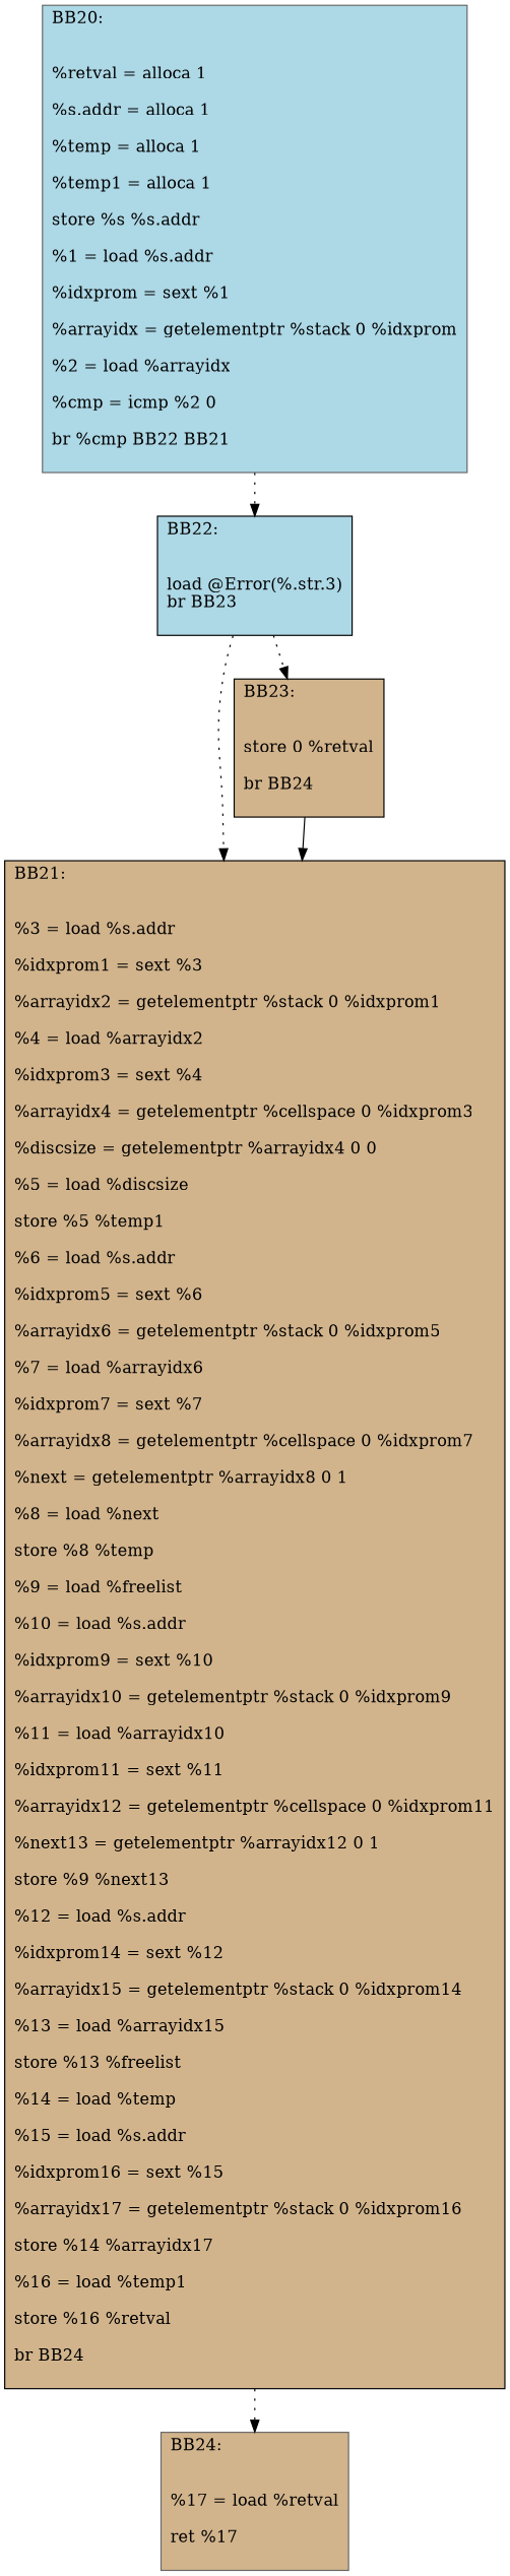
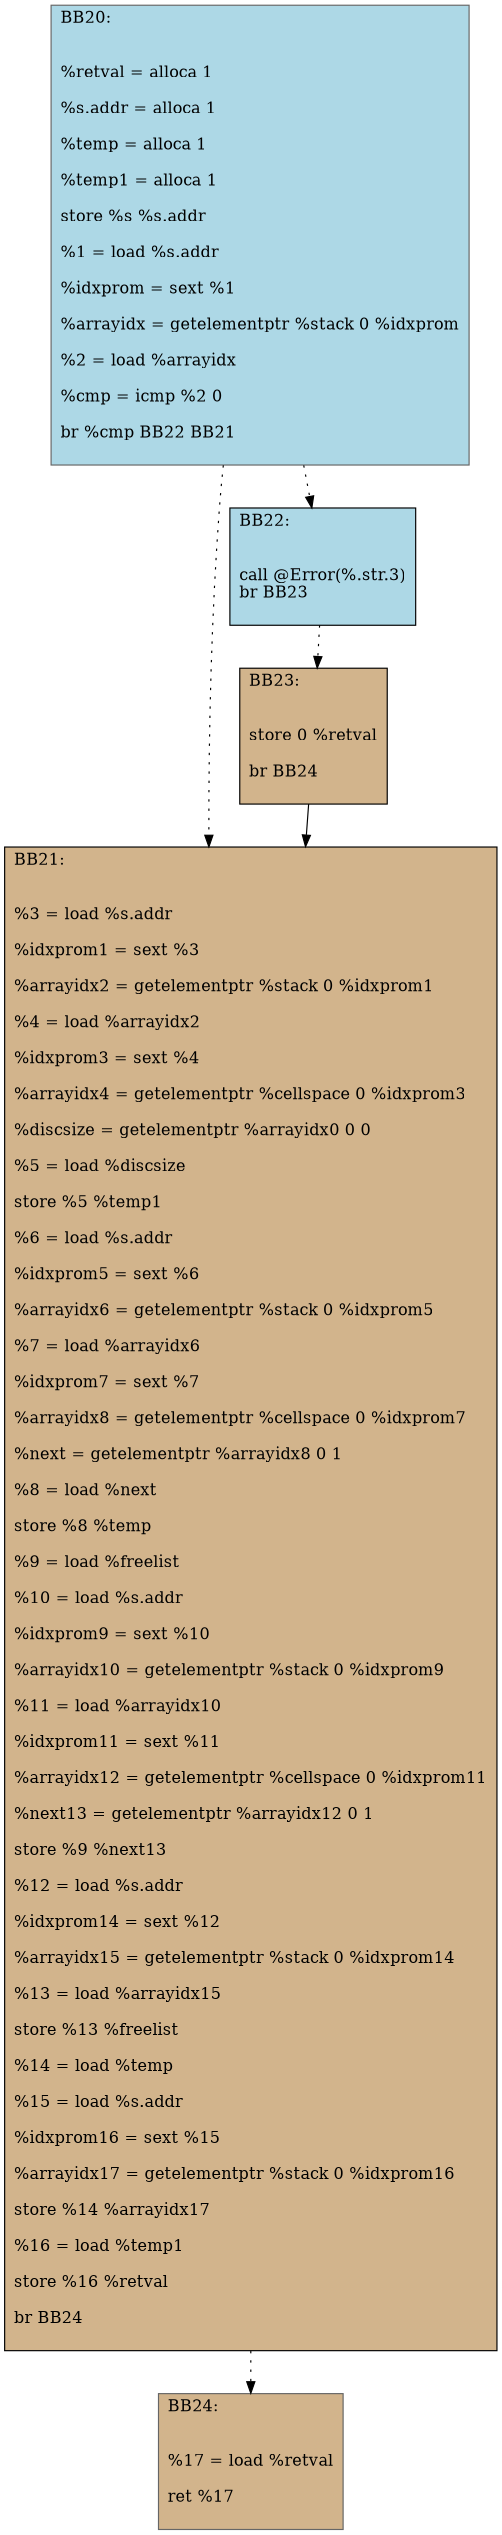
  digraph {
    node [color=black fillcolor=tan shape=record style=filled]
    edge [style=dotted]
    n1 [color=gray40 fillcolor=lightblue label="{BB20:\l\l\n%retval = alloca 1\l\n%s.addr = alloca 1\l\n%temp = alloca 1\l\n%temp1 = alloca 1\l\nstore %s %s.addr\l\n%1 = load %s.addr\l\n%idxprom = sext %1\l\n%arrayidx = getelementptr %stack 0 %idxprom\l\n%2 = load %arrayidx\l\n%cmp = icmp %2 0\l\nbr %cmp BB22 BB21\l\n}"]
-   n2 [label="{BB21:\l\l\n%3 = load %s.addr\l\n%idxprom1 = sext %3\l\n%arrayidx2 = getelementptr %stack 0 %idxprom1\l\n%4 = load %arrayidx2\l\n%idxprom3 = sext %4\l\n%arrayidx4 = getelementptr %cellspace 0 %idxprom3\l\n%discsize = getelementptr %arrayidx4 0 0\l\n%5 = load %discsize\l\nstore %5 %temp1\l\n%6 = load %s.addr\l\n%idxprom5 = sext %6\l\n%arrayidx6 = getelementptr %stack 0 %idxprom5\l\n%7 = load %arrayidx6\l\n%idxprom7 = sext %7\l\n%arrayidx8 = getelementptr %cellspace 0 %idxprom7\l\n%next = getelementptr %arrayidx8 0 1\l\n%8 = load %next\l\nstore %8 %temp\l\n%9 = load %freelist\l\n%10 = load %s.addr\l\n%idxprom9 = sext %10\l\n%arrayidx10 = getelementptr %stack 0 %idxprom9\l\n%11 = load %arrayidx10\l\n%idxprom11 = sext %11\l\n%arrayidx12 = getelementptr %cellspace 0 %idxprom11\l\n%next13 = getelementptr %arrayidx12 0 1\l\nstore %9 %next13\l\n%12 = load %s.addr\l\n%idxprom14 = sext %12\l\n%arrayidx15 = getelementptr %stack 0 %idxprom14\l\n%13 = load %arrayidx15\l\nstore %13 %freelist\l\n%14 = load %temp\l\n%15 = load %s.addr\l\n%idxprom16 = sext %15\l\n%arrayidx17 = getelementptr %stack 0 %idxprom16\l\nstore %14 %arrayidx17\l\n%16 = load %temp1\l\nstore %16 %retval\l\nbr BB24\l\n}"]
-   n3 [fillcolor=lightblue label="{BB22:\l\l\nload @Error(%.str.3)\lbr BB23\l\n}"]
+   n2 [label="{BB21:\l\l\n%3 = load %s.addr\l\n%idxprom1 = sext %3\l\n%arrayidx2 = getelementptr %stack 0 %idxprom1\l\n%4 = load %arrayidx2\l\n%idxprom3 = sext %4\l\n%arrayidx4 = getelementptr %cellspace 0 %idxprom3\l\n%discsize = getelementptr %arrayidx0 0 0\l\n%5 = load %discsize\l\nstore %5 %temp1\l\n%6 = load %s.addr\l\n%idxprom5 = sext %6\l\n%arrayidx6 = getelementptr %stack 0 %idxprom5\l\n%7 = load %arrayidx6\l\n%idxprom7 = sext %7\l\n%arrayidx8 = getelementptr %cellspace 0 %idxprom7\l\n%next = getelementptr %arrayidx8 0 1\l\n%8 = load %next\l\nstore %8 %temp\l\n%9 = load %freelist\l\n%10 = load %s.addr\l\n%idxprom9 = sext %10\l\n%arrayidx10 = getelementptr %stack 0 %idxprom9\l\n%11 = load %arrayidx10\l\n%idxprom11 = sext %11\l\n%arrayidx12 = getelementptr %cellspace 0 %idxprom11\l\n%next13 = getelementptr %arrayidx12 0 1\l\nstore %9 %next13\l\n%12 = load %s.addr\l\n%idxprom14 = sext %12\l\n%arrayidx15 = getelementptr %stack 0 %idxprom14\l\n%13 = load %arrayidx15\l\nstore %13 %freelist\l\n%14 = load %temp\l\n%15 = load %s.addr\l\n%idxprom16 = sext %15\l\n%arrayidx17 = getelementptr %stack 0 %idxprom16\l\nstore %14 %arrayidx17\l\n%16 = load %temp1\l\nstore %16 %retval\l\nbr BB24\l\n}"]
+   n3 [fillcolor=lightblue label="{BB22:\l\l\ncall @Error(%.str.3)\lbr BB23\l\n}"]
    n4 [color=gray40 label="{BB24:\l\l\n%17 = load %retval\l\nret %17\l\n}"]
    n5 [label="{BB23:\l\l\nstore 0 %retval\l\nbr BB24\l\n}"]
-   n3 -> n2
+   n1 -> n2
    n1 -> n3
    n2 -> n4
    n3 -> n5
    n5 -> n2 [style=solid]
  }
